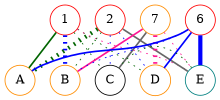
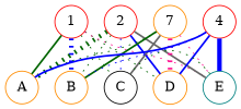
  graph {
    node [color=darkorange shape=circle]
    edge [style=dotted]
    n1 [color=red label=1]
    n2 [color=red label=2]
    n3 [label=7]
-   n4 [color=red label=6]
+   n4 [color=red label=4]
    n5 [label=A]
    n6 [label=B]
    n7 [color=black label=C]
    n8 [label=D]
    n9 [color=teal label=E]
    subgraph sub_1 {
      rank=same
      n1
      n2
      n3
      n4
    }
    subgraph sub_2 {
      rank=same
      n5
      n6
      n7
      n8
      n9
    }
    n1 -- n2 [style=invisible]
    n1 -- n5 [color=darkgreen style=bold]
    n1 -- n6 [color=blue penwidth=5]
    n1 -- n7 [color=darkgreen]
    n1 -- n8 [color=darkgreen]
    n1 -- n9 [color=deeppink]
    n2 -- n3 [style=invisible]
    n2 -- n5 [color=darkgreen penwidth=5]
    n2 -- n6 [color=darkgreen]
    n2 -- n7 [color=blue]
-   n2 -- n8 [color=blue]
+   n2 -- n8 [color=blue style=bold]
    n2 -- n9 [color=gray40 style=bold]
    n3 -- n4 [style=invisible]
-   n3 -- n6 [color=deeppink style=bold]
+   n3 -- n5 [color=darkgreen]
+   n3 -- n6 [color=darkgreen style=bold]
    n3 -- n7 [color=gray40 style=bold]
    n3 -- n8 [color=deeppink penwidth=5]
    n3 -- n9 [color=deeppink]
    n4 -- n5 [color=blue style=bold]
    n4 -- n6 [color=blue]
    n4 -- n8 [color=blue style=bold]
    n4 -- n9 [color=blue penwidth=5 style=bold]
    n5 -- n6 [style=invisible]
    n6 -- n7 [style=invisible]
    n7 -- n8 [style=invisible]
    n8 -- n9 [style=invisible]
    n9 -- n7 [color=darkgreen]
  }
